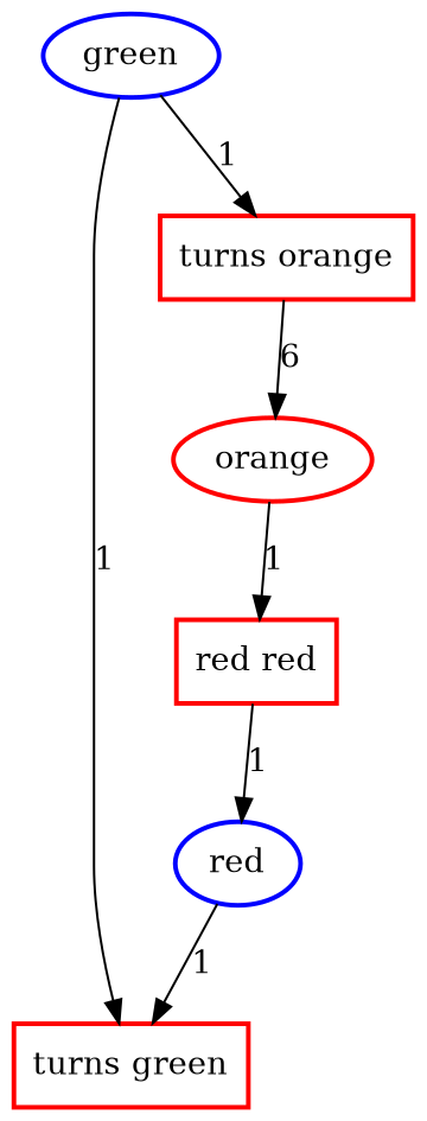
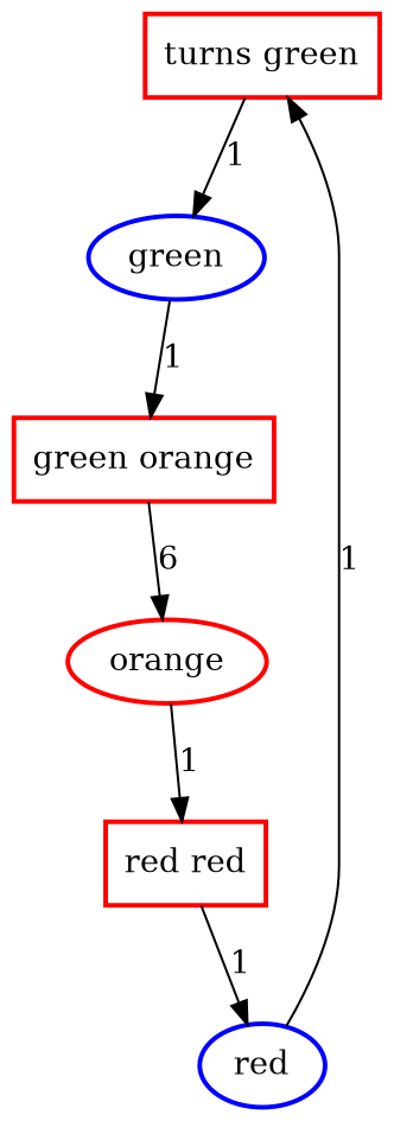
  digraph {
    node [color=red style=bold]
    n1 [label="turns green" shape=box]
    n2 [color=blue label=green]
-   n3 [label="turns orange" shape=box]
+   n3 [label="green orange" shape=box]
    n4 [label=orange]
    n5 [label="red red" shape=box]
    n6 [color=blue label=red]
-   n2 -> n1 [label=1]
+   n1 -> n2 [label=1]
    n2 -> n3 [label=1]
    n3 -> n4 [label=6]
    n4 -> n5 [label=1]
    n5 -> n6 [label=1]
    n6 -> n1 [label=1]
  }
